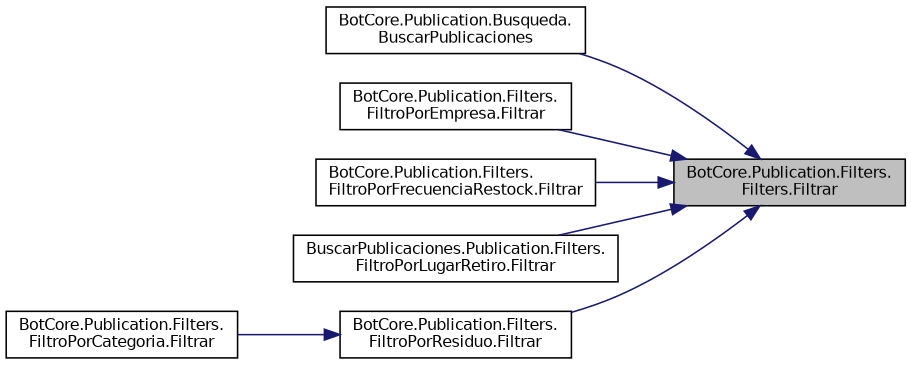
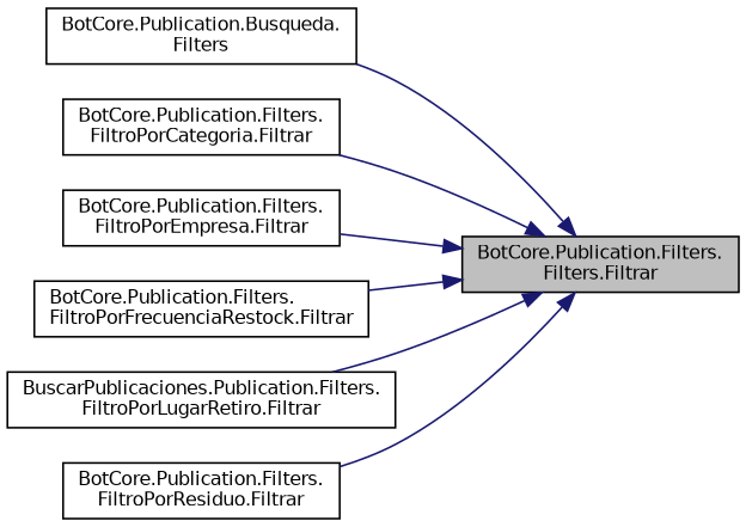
  digraph {
    rankdir=RL
    node [color=black fillcolor=white fontname=Helvetica fontsize=10 shape=record style=filled]
    edge [color=midnightblue dir=back fontname=Helvetica fontsize=10 labelfontname=Helvetica labelfontsize=10 style=solid]
    n1 [fillcolor=grey75 fontcolor=black height=0.2 label="BotCore.Publication.Filters.\lFilters.Filtrar" width=0.4]
-   n2 [height=0.2 label="BotCore.Publication.Busqueda.\lBuscarPublicaciones" width=0.4]
+   n2 [height=0.2 label="BotCore.Publication.Busqueda.\lFilters" width=0.4]
    n3 [height=0.2 label="BotCore.Publication.Filters.\lFiltroPorCategoria.Filtrar" width=0.4]
    n4 [height=0.2 label="BotCore.Publication.Filters.\lFiltroPorEmpresa.Filtrar" width=0.4]
    n5 [height=0.2 label="BotCore.Publication.Filters.\lFiltroPorFrecuenciaRestock.Filtrar" width=0.4]
    n6 [height=0.2 label="BuscarPublicaciones.Publication.Filters.\lFiltroPorLugarRetiro.Filtrar" width=0.4]
    n7 [height=0.2 label="BotCore.Publication.Filters.\lFiltroPorResiduo.Filtrar" width=0.4]
    n1 -> n2
-   n7 -> n3
+   n1 -> n3
    n1 -> n4
    n1 -> n5
    n1 -> n6
    n1 -> n7
  }
